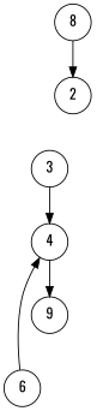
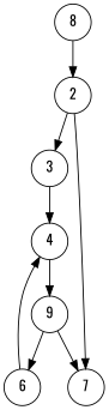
  digraph {
    fontname=Oswald
    node [fillcolor=white fontname=Oswald shape=circle style=filled]
    edge [fontname=Oswald]
    n1 [label=8]
    2
    3
+   7
    4
    n6 [label=9]
    6
    n1 -> 2
+   2 -> 3
+   2 -> 7
    3 -> 4
    4 -> n6
+   n6 -> 7
+   n6 -> 6
    6 -> 4
  }
